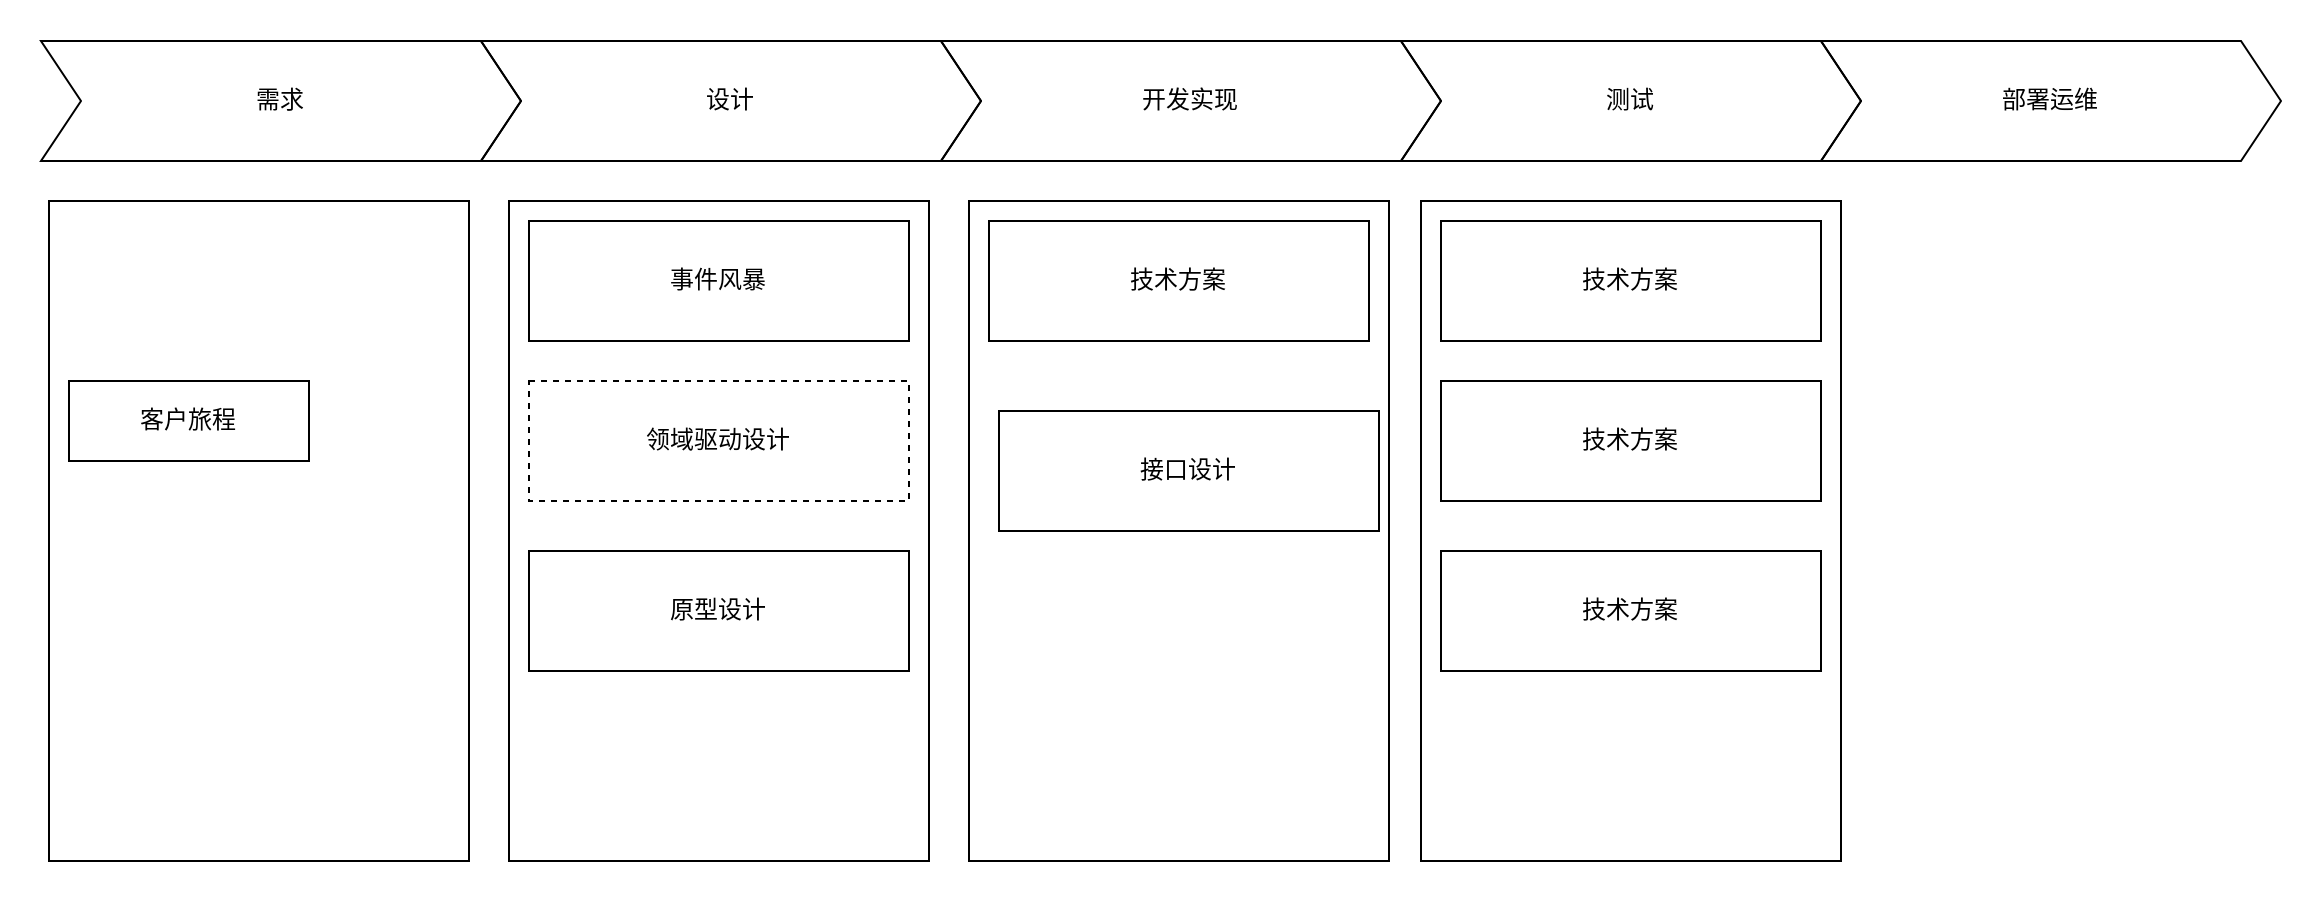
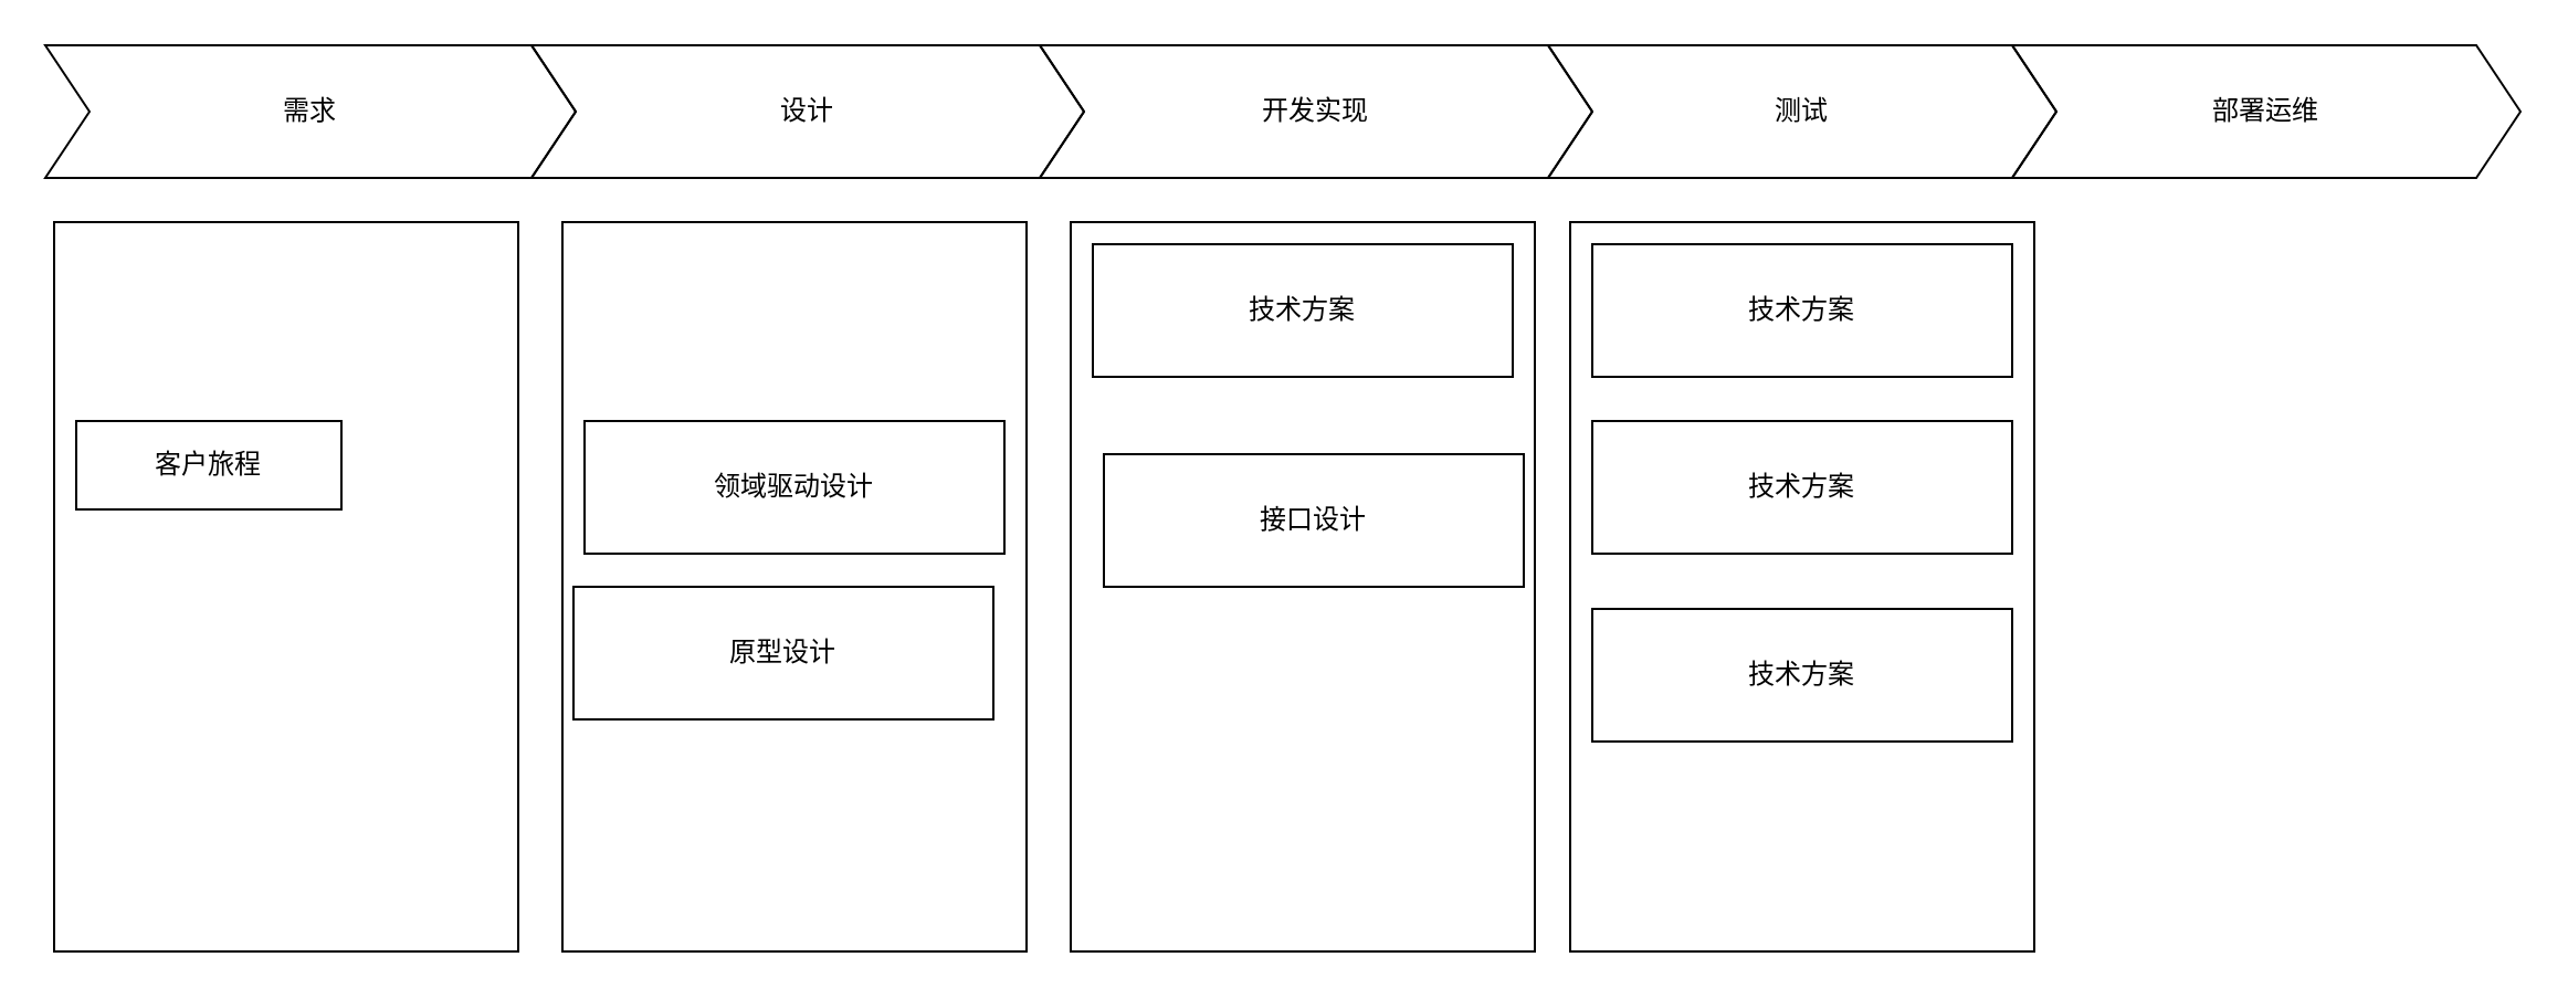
  <mxCell id="0" />
  <mxCell id="1" parent="0" />
  <mxCell id="2" value="" style="rounded=0;whiteSpace=wrap;html=1;fillColor=none;" vertex="1" parent="1"><mxGeometry x="24" y="100" width="210" height="330" as="geometry" /></mxCell>
  <mxCell id="3" value="" style="rounded=0;whiteSpace=wrap;html=1;fillColor=none;" vertex="1" parent="1"><mxGeometry x="254" y="100" width="210" height="330" as="geometry" /></mxCell>
  <mxCell id="4" value="" style="rounded=0;whiteSpace=wrap;html=1;fillColor=none;" vertex="1" parent="1"><mxGeometry x="484" y="100" width="210" height="330" as="geometry" /></mxCell>
  <mxCell id="5" value="客户旅程" style="rounded=0;whiteSpace=wrap;html=1;fillColor=none;" vertex="1" parent="1"><mxGeometry x="34" y="190" width="120" height="40" as="geometry" /></mxCell>
- <mxCell id="6" value="事件风暴" style="rounded=0;whiteSpace=wrap;html=1;fillColor=none;" vertex="1" parent="1"><mxGeometry x="264" y="110" width="190" height="60" as="geometry" /></mxCell>
- <mxCell id="7" value="领域驱动设计" style="rounded=0;whiteSpace=wrap;html=1;fillColor=none;dashed=1;" vertex="1" parent="1"><mxGeometry x="264" y="190" width="190" height="60" as="geometry" /></mxCell>
- <mxCell id="8" value="原型设计" style="rounded=0;whiteSpace=wrap;html=1;fillColor=none;" vertex="1" parent="1"><mxGeometry x="264" y="275" width="190" height="60" as="geometry" /></mxCell>
+ <mxCell id="7" value="领域驱动设计" style="rounded=0;whiteSpace=wrap;html=1;fillColor=none;" vertex="1" parent="1"><mxGeometry x="264" y="190" width="190" height="60" as="geometry" /></mxCell>
+ <mxCell id="8" value="原型设计" style="rounded=0;whiteSpace=wrap;html=1;fillColor=none;" vertex="1" parent="1"><mxGeometry x="259" y="265" width="190" height="60" as="geometry" /></mxCell>
  <mxCell id="9" value="技术方案" style="rounded=0;whiteSpace=wrap;html=1;fillColor=none;" vertex="1" parent="1"><mxGeometry x="494" y="110" width="190" height="60" as="geometry" /></mxCell>
  <mxCell id="10" value="接口设计" style="rounded=0;whiteSpace=wrap;html=1;fillColor=none;" vertex="1" parent="1"><mxGeometry x="499" y="205" width="190" height="60" as="geometry" /></mxCell>
  <mxCell id="11" value="需求" style="shape=step;perimeter=stepPerimeter;whiteSpace=wrap;html=1;fixedSize=1;fillColor=none;align=center;size=20;" vertex="1" parent="1"><mxGeometry x="20" y="20" width="240" height="60" as="geometry" /></mxCell>
  <mxCell id="12" value="设计" style="shape=step;perimeter=stepPerimeter;whiteSpace=wrap;html=1;fixedSize=1;fillColor=none;align=center;" vertex="1" parent="1"><mxGeometry x="240" y="20" width="250" height="60" as="geometry" /></mxCell>
  <mxCell id="13" value="开发实现" style="shape=step;perimeter=stepPerimeter;whiteSpace=wrap;html=1;fixedSize=1;fillColor=none;align=center;size=20;" vertex="1" parent="1"><mxGeometry x="470" y="20" width="250" height="60" as="geometry" /></mxCell>
  <mxCell id="14" value="测试" style="shape=step;perimeter=stepPerimeter;whiteSpace=wrap;html=1;fixedSize=1;fillColor=none;align=center;size=20;" vertex="1" parent="1"><mxGeometry x="700" y="20" width="230" height="60" as="geometry" /></mxCell>
  <mxCell id="15" value="部署运维" style="shape=step;perimeter=stepPerimeter;whiteSpace=wrap;html=1;fixedSize=1;fillColor=none;align=center;size=20;" vertex="1" parent="1"><mxGeometry x="910" y="20" width="230" height="60" as="geometry" /></mxCell>
  <mxCell id="16" value="" style="rounded=0;whiteSpace=wrap;html=1;fillColor=none;" vertex="1" parent="1"><mxGeometry x="710" y="100" width="210" height="330" as="geometry" /></mxCell>
  <mxCell id="17" value="技术方案" style="rounded=0;whiteSpace=wrap;html=1;fillColor=none;" vertex="1" parent="1"><mxGeometry x="720" y="110" width="190" height="60" as="geometry" /></mxCell>
  <mxCell id="18" value="技术方案" style="rounded=0;whiteSpace=wrap;html=1;fillColor=none;" vertex="1" parent="1"><mxGeometry x="720" y="190" width="190" height="60" as="geometry" /></mxCell>
  <mxCell id="19" value="技术方案" style="rounded=0;whiteSpace=wrap;html=1;fillColor=none;" vertex="1" parent="1"><mxGeometry x="720" y="275" width="190" height="60" as="geometry" /></mxCell>
